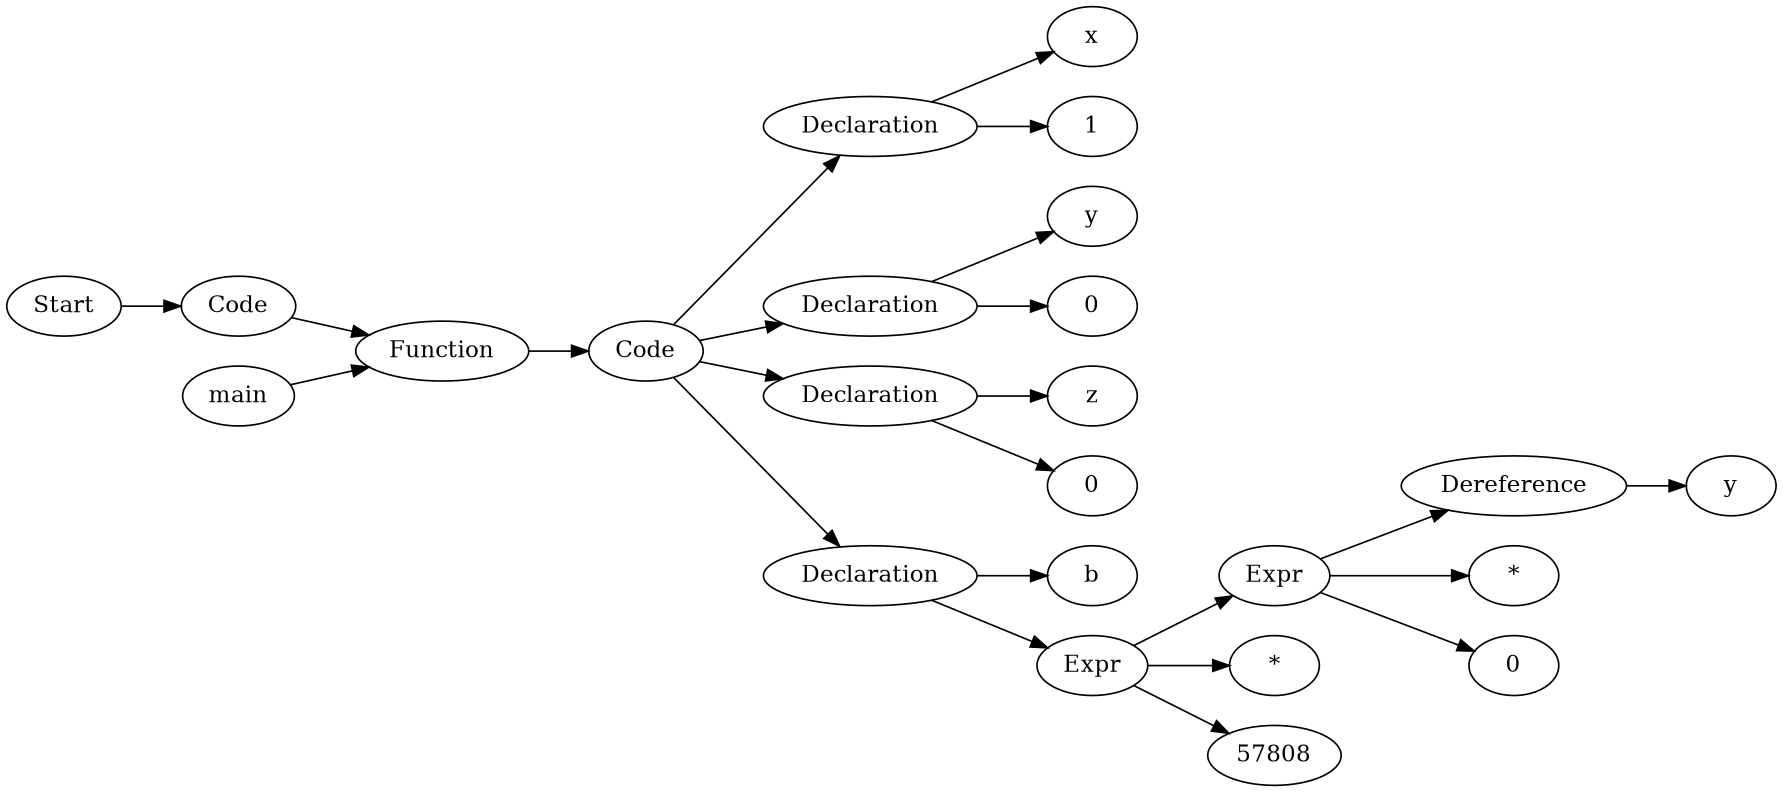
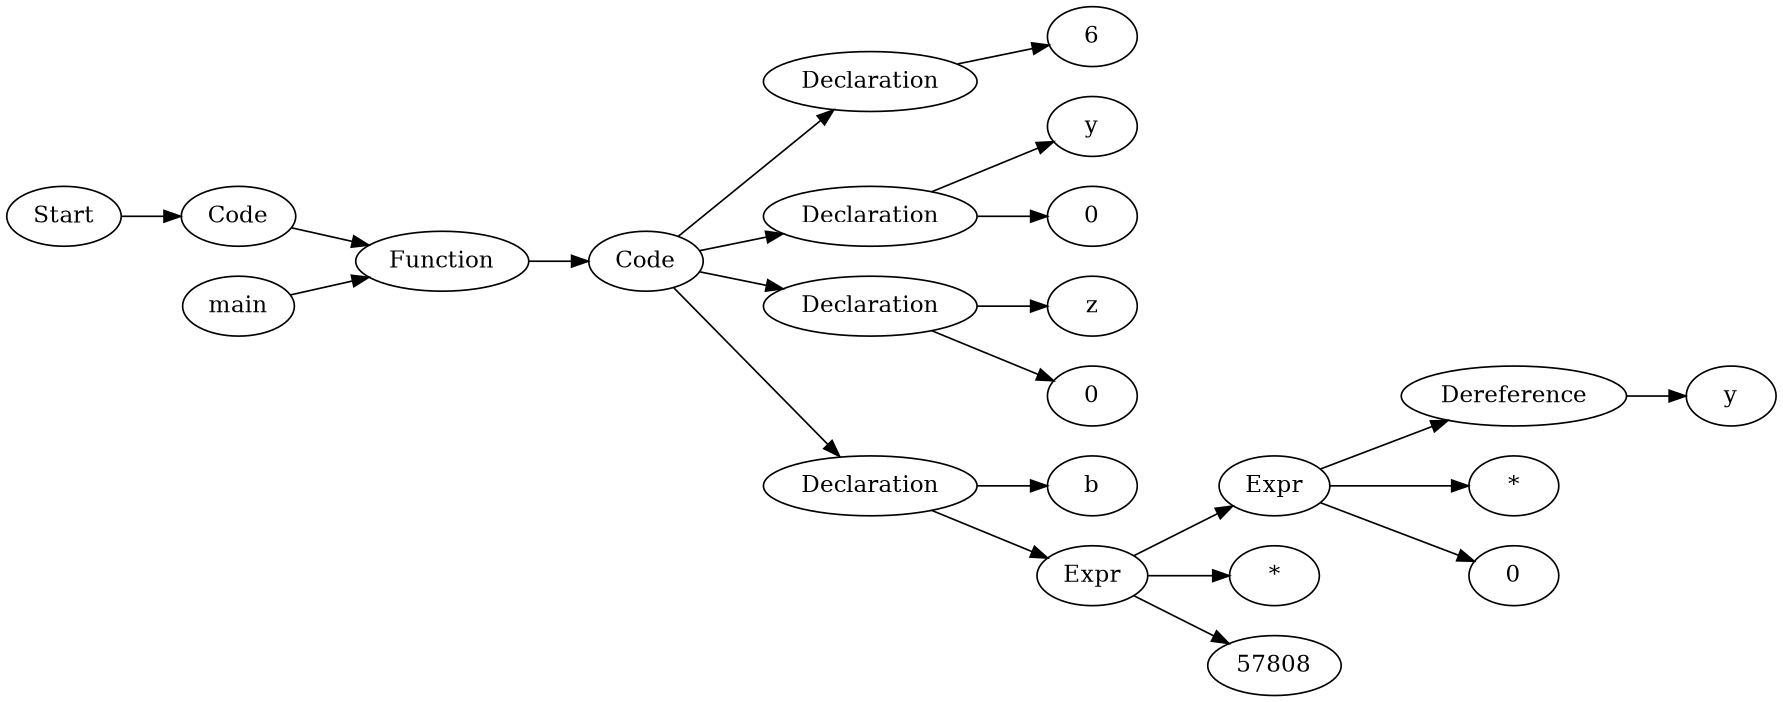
  digraph {
    rankdir=LR
    n1 [label=Start]
    n2 [label=Code]
    n3 [label=Function]
    n4 [label=Code]
    n5 [label=main]
    n6 [label=Declaration]
    n7 [label=Declaration]
    n8 [label=Declaration]
    n9 [label=Declaration]
-   n10 [label=x]
-   n11 [label=1]
+   n11 [label=6]
    n12 [label=y]
    n13 [label=0]
    n14 [label=z]
    n15 [label=0]
    n16 [label=b]
    n17 [label=Expr]
    n18 [label=Expr]
    n19 [label="*"]
    n20 [label=57808]
    n21 [label=Dereference]
    n22 [label="*"]
    n23 [label=0]
    n24 [label=y]
    n1 -> n2
    n2 -> n3
    n3 -> n4
    n4 -> n6
    n4 -> n7
    n4 -> n8
    n4 -> n9
    n5 -> n3
-   n6 -> n10
    n6 -> n11
    n7 -> n12
    n7 -> n13
    n8 -> n14
    n8 -> n15
    n9 -> n16
    n9 -> n17
    n17 -> n18
    n17 -> n19
    n17 -> n20
    n18 -> n21
    n18 -> n22
    n18 -> n23
    n21 -> n24
  }
